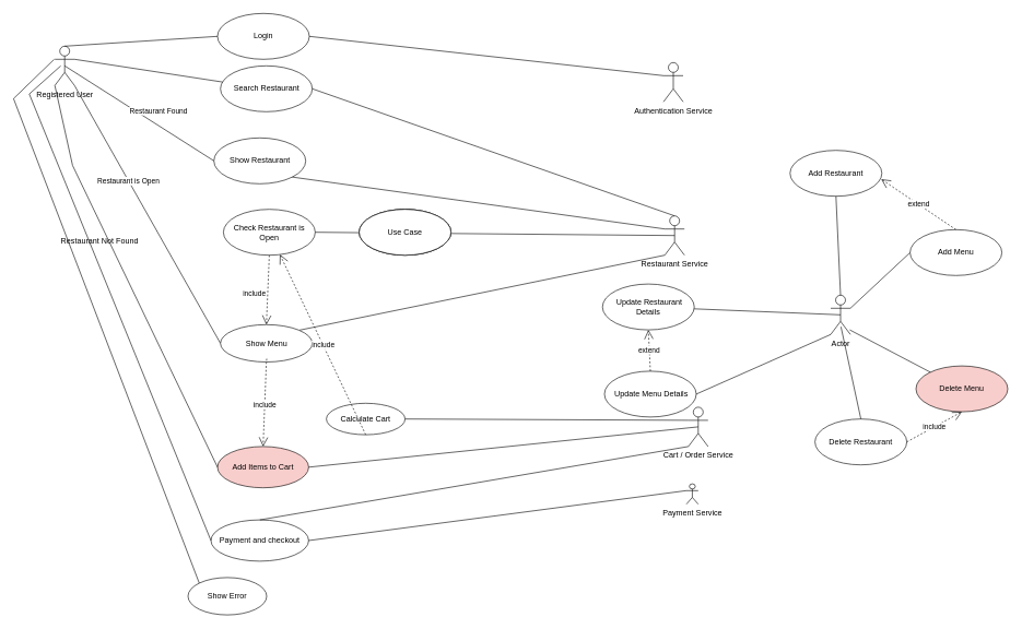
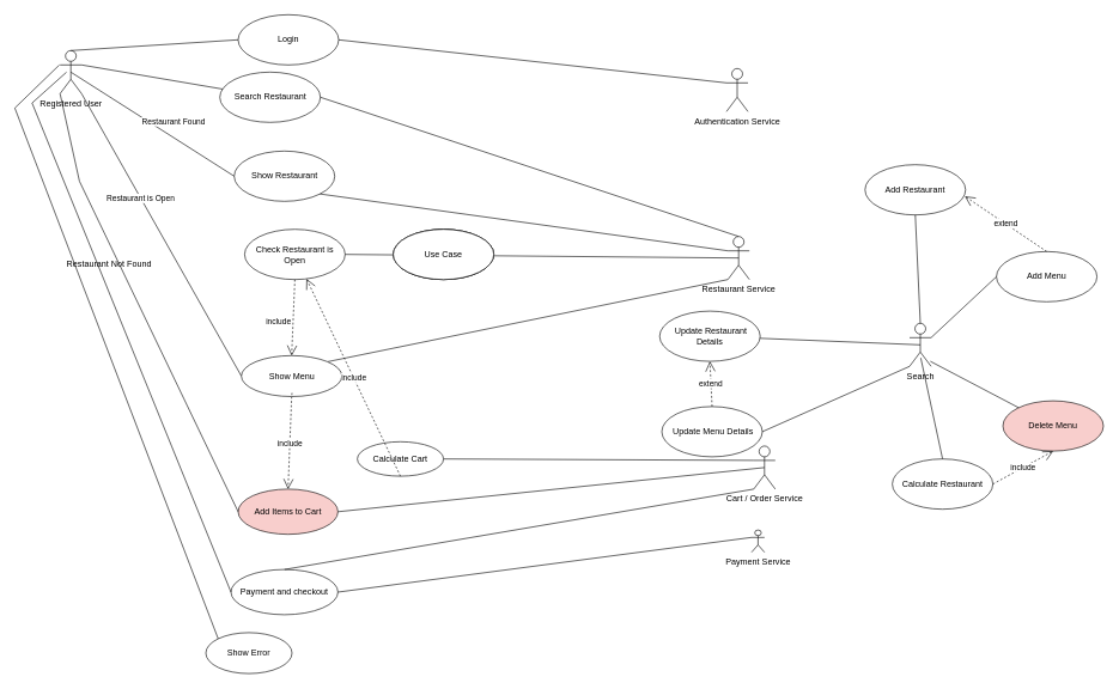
  <mxCell id="0" />
  <mxCell id="1" parent="0" />
  <mxCell id="2" value="Registered User" style="shape=umlActor;verticalLabelPosition=bottom;verticalAlign=top;html=1;" parent="1" vertex="1"><mxGeometry x="83" y="70" width="30" height="60" as="geometry" /></mxCell>
  <mxCell id="3" value="Login" style="ellipse;whiteSpace=wrap;html=1;" parent="1" vertex="1"><mxGeometry x="331" y="20" width="140" height="70" as="geometry" /></mxCell>
- <mxCell id="4" value="Search Restaurant" style="ellipse;whiteSpace=wrap;html=1;" parent="1" vertex="1"><mxGeometry x="335.5" y="100" width="140" height="70" as="geometry" /></mxCell>
+ <mxCell id="4" value="Search Restaurant" style="ellipse;whiteSpace=wrap;html=1;" parent="1" vertex="1"><mxGeometry x="305.5" y="100" width="140" height="70" as="geometry" /></mxCell>
  <mxCell id="5" value="Show Restaurant" style="ellipse;whiteSpace=wrap;html=1;" parent="1" vertex="1"><mxGeometry x="325.5" y="210" width="140" height="70" as="geometry" /></mxCell>
  <mxCell id="6" value="" style="endArrow=none;html=1;rounded=0;entryX=1;entryY=0.5;entryDx=0;entryDy=0;exitX=0.5;exitY=0;exitDx=0;exitDy=0;exitPerimeter=0;" parent="1" source="9" target="4" edge="1"><mxGeometry width="50" height="50" relative="1" as="geometry"><mxPoint x="810" y="300" as="sourcePoint" /><mxPoint x="529" y="197" as="targetPoint" /><Array as="points" /></mxGeometry></mxCell>
  <mxCell id="7" value="" style="endArrow=none;html=1;rounded=0;exitX=1;exitY=0.333;exitDx=0;exitDy=0;exitPerimeter=0;" parent="1" source="2" target="4" edge="1"><mxGeometry width="50" height="50" relative="1" as="geometry"><mxPoint x="80" y="93" as="sourcePoint" /><mxPoint x="397" y="230" as="targetPoint" /><Array as="points" /></mxGeometry></mxCell>
  <mxCell id="8" value="" style="endArrow=none;html=1;rounded=0;exitX=0.5;exitY=0;exitDx=0;exitDy=0;exitPerimeter=0;entryX=0;entryY=0.5;entryDx=0;entryDy=0;" parent="1" source="2" target="3" edge="1"><mxGeometry width="50" height="50" relative="1" as="geometry"><mxPoint x="172" y="116" as="sourcePoint" /><mxPoint x="328" y="114" as="targetPoint" /></mxGeometry></mxCell>
  <mxCell id="9" value="Restaurant Service" style="shape=umlActor;verticalLabelPosition=bottom;verticalAlign=top;html=1;" parent="1" vertex="1"><mxGeometry x="1013" y="329" width="30" height="60" as="geometry" /></mxCell>
  <mxCell id="10" value="Check Restaurant is Open" style="ellipse;whiteSpace=wrap;html=1;" parent="1" vertex="1"><mxGeometry x="340" y="319" width="140" height="70" as="geometry" /></mxCell>
  <mxCell id="11" value="" style="endArrow=none;html=1;rounded=0;exitX=1;exitY=0.5;exitDx=0;exitDy=0;entryX=0.5;entryY=0.5;entryDx=0;entryDy=0;entryPerimeter=0;" parent="1" source="10" target="9" edge="1"><mxGeometry width="50" height="50" relative="1" as="geometry"><mxPoint x="347" y="362" as="sourcePoint" /><mxPoint x="796" y="392" as="targetPoint" /><Array as="points" /></mxGeometry></mxCell>
  <mxCell id="12" value="Show Error" style="ellipse;whiteSpace=wrap;html=1;" parent="1" vertex="1"><mxGeometry x="286" y="881" width="120" height="57" as="geometry" /></mxCell>
  <mxCell id="13" value="" style="endArrow=none;html=1;rounded=0;exitX=0;exitY=0;exitDx=0;exitDy=0;" parent="1" source="12" edge="1"><mxGeometry width="50" height="50" relative="1" as="geometry"><mxPoint x="372" y="1056" as="sourcePoint" /><mxPoint x="82" y="90" as="targetPoint" /><Array as="points"><mxPoint x="20" y="150" /></Array></mxGeometry></mxCell>
  <mxCell id="14" value="" style="endArrow=none;html=1;rounded=0;exitX=0;exitY=0.5;exitDx=0;exitDy=0;entryX=0.5;entryY=0.5;entryDx=0;entryDy=0;entryPerimeter=0;" parent="1" source="5" target="2" edge="1"><mxGeometry width="50" height="50" relative="1" as="geometry"><mxPoint x="315" y="271.5" as="sourcePoint" /><mxPoint x="62" y="114" as="targetPoint" /></mxGeometry></mxCell>
  <mxCell id="15" value="Restaurant Found" style="edgeLabel;html=1;align=center;verticalAlign=middle;resizable=0;points=[];rotation=0;" parent="14" vertex="1" connectable="0"><mxGeometry x="0.154" y="1" relative="1" as="geometry"><mxPoint x="47" y="7" as="offset" /></mxGeometry></mxCell>
  <mxCell id="16" value="include" style="endArrow=open;endSize=12;dashed=1;html=1;rounded=0;entryX=0.5;entryY=0;entryDx=0;entryDy=0;startArrow=none;exitX=0.5;exitY=1;exitDx=0;exitDy=0;" parent="1" source="10" target="32" edge="1"><mxGeometry x="0.126" y="-20" width="160" relative="1" as="geometry"><mxPoint x="474" y="441" as="sourcePoint" /><mxPoint x="452" y="423" as="targetPoint" /><mxPoint as="offset" /></mxGeometry></mxCell>
  <mxCell id="17" value="Restaurant Not Found" style="text;html=1;align=center;verticalAlign=middle;resizable=0;points=[];autosize=1;strokeColor=none;fillColor=none;" parent="1" vertex="1"><mxGeometry x="83" y="355" width="136" height="26" as="geometry" /></mxCell>
  <mxCell id="18" value="" style="endArrow=none;html=1;rounded=0;exitX=1;exitY=0;exitDx=0;exitDy=0;entryX=0;entryY=1;entryDx=0;entryDy=0;entryPerimeter=0;" parent="1" source="32" target="9" edge="1"><mxGeometry width="50" height="50" relative="1" as="geometry"><mxPoint x="347" y="566" as="sourcePoint" /><mxPoint x="650" y="418" as="targetPoint" /></mxGeometry></mxCell>
  <mxCell id="19" value="Payment Service" style="shape=umlActor;verticalLabelPosition=bottom;verticalAlign=top;html=1;outlineConnect=0;" parent="1" vertex="1"><mxGeometry x="1046" y="738" width="18" height="31" as="geometry" /></mxCell>
  <mxCell id="20" value="Add Items to Cart" style="ellipse;whiteSpace=wrap;html=1;fillColor=#f8cecc;" parent="1" vertex="1"><mxGeometry x="331" y="681" width="139" height="63" as="geometry" /></mxCell>
  <mxCell id="21" value="Payment and checkout" style="ellipse;whiteSpace=wrap;html=1;" parent="1" vertex="1"><mxGeometry x="321" y="793" width="149" height="63" as="geometry" /></mxCell>
  <mxCell id="22" value="" style="endArrow=none;html=1;rounded=0;exitX=1;exitY=0.5;exitDx=0;exitDy=0;entryX=0;entryY=0.333;entryDx=0;entryDy=0;entryPerimeter=0;" parent="1" source="21" target="19" edge="1"><mxGeometry width="50" height="50" relative="1" as="geometry"><mxPoint x="350" y="670" as="sourcePoint" /><mxPoint x="862" y="522" as="targetPoint" /><Array as="points" /></mxGeometry></mxCell>
  <mxCell id="23" value="Cart / Order Service" style="shape=umlActor;verticalLabelPosition=bottom;verticalAlign=top;html=1;outlineConnect=0;" parent="1" vertex="1"><mxGeometry x="1049" y="621" width="30" height="60" as="geometry" /></mxCell>
  <mxCell id="24" value="" style="endArrow=none;html=1;rounded=0;exitX=1;exitY=0.5;exitDx=0;exitDy=0;entryX=0.5;entryY=0.5;entryDx=0;entryDy=0;entryPerimeter=0;" parent="1" source="20" target="23" edge="1"><mxGeometry width="50" height="50" relative="1" as="geometry"><mxPoint x="469" y="670" as="sourcePoint" /><mxPoint x="528" y="612" as="targetPoint" /></mxGeometry></mxCell>
  <mxCell id="25" value="include" style="endArrow=open;endSize=12;dashed=1;html=1;rounded=0;entryX=0.5;entryY=0;entryDx=0;entryDy=0;exitX=0.5;exitY=1;exitDx=0;exitDy=0;" parent="1" source="32" target="20" edge="1"><mxGeometry width="160" relative="1" as="geometry"><mxPoint x="417" y="658" as="sourcePoint" /><mxPoint x="407.5" y="552" as="targetPoint" /></mxGeometry></mxCell>
  <mxCell id="26" value="" style="endArrow=none;html=1;rounded=0;entryX=0;entryY=0.333;entryDx=0;entryDy=0;entryPerimeter=0;exitX=1;exitY=1;exitDx=0;exitDy=0;" parent="1" source="5" target="9" edge="1"><mxGeometry width="50" height="50" relative="1" as="geometry"><mxPoint x="452" y="334" as="sourcePoint" /><mxPoint x="468" y="258" as="targetPoint" /></mxGeometry></mxCell>
  <mxCell id="27" value="Calculate Cart" style="ellipse;whiteSpace=wrap;html=1;" parent="1" vertex="1"><mxGeometry x="497" y="615" width="120" height="48" as="geometry" /></mxCell>
  <mxCell id="28" value="" style="endArrow=none;html=1;rounded=0;exitX=1;exitY=0.5;exitDx=0;exitDy=0;entryX=0;entryY=0.333;entryDx=0;entryDy=0;entryPerimeter=0;" parent="1" source="27" target="23" edge="1"><mxGeometry width="50" height="50" relative="1" as="geometry"><mxPoint x="505" y="538" as="sourcePoint" /><mxPoint x="555" y="488" as="targetPoint" /></mxGeometry></mxCell>
  <mxCell id="29" value="" style="endArrow=none;html=1;rounded=0;entryX=0;entryY=0.5;entryDx=0;entryDy=0;exitX=1;exitY=1;exitDx=0;exitDy=0;exitPerimeter=0;" parent="1" source="2" target="32" edge="1"><mxGeometry width="50" height="50" relative="1" as="geometry"><mxPoint x="90" y="164" as="sourcePoint" /><mxPoint x="338" y="124" as="targetPoint" /></mxGeometry></mxCell>
  <mxCell id="30" value="Restaurant is Open" style="edgeLabel;html=1;align=center;verticalAlign=middle;resizable=0;points=[];" parent="29" vertex="1" connectable="0"><mxGeometry x="-0.266" relative="1" as="geometry"><mxPoint y="1" as="offset" /></mxGeometry></mxCell>
  <mxCell id="31" value="" style="endArrow=none;html=1;rounded=0;entryX=0;entryY=0.5;entryDx=0;entryDy=0;exitX=0;exitY=1;exitDx=0;exitDy=0;exitPerimeter=0;" parent="1" source="2" target="20" edge="1"><mxGeometry width="50" height="50" relative="1" as="geometry"><mxPoint x="84" y="165" as="sourcePoint" /><mxPoint x="341" y="587.5" as="targetPoint" /><Array as="points"><mxPoint x="110" y="252" /></Array></mxGeometry></mxCell>
  <mxCell id="32" value="Show Menu" style="ellipse;whiteSpace=wrap;html=1;" parent="1" vertex="1"><mxGeometry x="335.5" y="495" width="140" height="57" as="geometry" /></mxCell>
  <mxCell id="33" value="" style="endArrow=none;endSize=12;dashed=1;html=1;rounded=0;entryX=0.5;entryY=1;entryDx=0;entryDy=0;" parent="1" target="32" edge="1"><mxGeometry x="0.044" y="-8" width="160" relative="1" as="geometry"><mxPoint x="406" y="547" as="sourcePoint" /><mxPoint x="413" y="359" as="targetPoint" /><mxPoint as="offset" /></mxGeometry></mxCell>
  <mxCell id="34" value="Authentication Service" style="shape=umlActor;verticalLabelPosition=bottom;verticalAlign=top;html=1;" parent="1" vertex="1"><mxGeometry x="1011" y="95" width="30" height="60" as="geometry" /></mxCell>
  <mxCell id="35" value="" style="endArrow=none;html=1;rounded=0;entryX=1;entryY=0.5;entryDx=0;entryDy=0;exitX=0;exitY=0.333;exitDx=0;exitDy=0;exitPerimeter=0;" parent="1" source="34" target="3" edge="1"><mxGeometry width="50" height="50" relative="1" as="geometry"><mxPoint x="820" y="310" as="sourcePoint" /><mxPoint x="485.5" y="145" as="targetPoint" /><Array as="points" /></mxGeometry></mxCell>
  <mxCell id="36" value="include" style="endArrow=open;endSize=12;dashed=1;html=1;rounded=0;exitX=0.5;exitY=1;exitDx=0;exitDy=0;" parent="1" source="27" target="10" edge="1"><mxGeometry width="160" relative="1" as="geometry"><mxPoint x="467" y="772" as="sourcePoint" /><mxPoint x="415.5" y="562" as="targetPoint" /></mxGeometry></mxCell>
  <mxCell id="37" value="" style="endArrow=none;html=1;rounded=0;exitX=0;exitY=0.5;exitDx=0;exitDy=0;" parent="1" source="21" edge="1"><mxGeometry width="50" height="50" relative="1" as="geometry"><mxPoint x="312.552" y="899.845" as="sourcePoint" /><mxPoint x="92" y="100" as="targetPoint" /><Array as="points"><mxPoint x="44" y="143" /></Array></mxGeometry></mxCell>
  <mxCell id="38" value="" style="endArrow=none;html=1;rounded=0;exitX=0.5;exitY=0;exitDx=0;exitDy=0;entryX=0;entryY=1;entryDx=0;entryDy=0;entryPerimeter=0;" parent="1" source="21" target="23" edge="1"><mxGeometry width="50" height="50" relative="1" as="geometry"><mxPoint x="480" y="834.5" as="sourcePoint" /><mxPoint x="1056" y="758.333" as="targetPoint" /><Array as="points" /></mxGeometry></mxCell>
- <mxCell id="39" value="Actor" style="shape=umlActor;verticalLabelPosition=bottom;verticalAlign=top;html=1;" parent="1" vertex="1"><mxGeometry x="1266" y="450" width="30" height="60" as="geometry" /></mxCell>
+ <mxCell id="39" value="Search" style="shape=umlActor;verticalLabelPosition=bottom;verticalAlign=top;html=1;" parent="1" vertex="1"><mxGeometry x="1266" y="450" width="30" height="60" as="geometry" /></mxCell>
  <mxCell id="40" value="Add Restaurant" style="ellipse;whiteSpace=wrap;html=1;" parent="1" vertex="1"><mxGeometry x="1204" y="229" width="140" height="70" as="geometry" /></mxCell>
  <mxCell id="41" value="Use Case" style="ellipse;whiteSpace=wrap;html=1;" parent="1" vertex="1"><mxGeometry x="547" y="319" width="140" height="70" as="geometry" /></mxCell>
  <mxCell id="42" value="Use Case" style="ellipse;whiteSpace=wrap;html=1;" parent="1" vertex="1"><mxGeometry x="547" y="319" width="140" height="70" as="geometry" /></mxCell>
- <mxCell id="43" value="Delete Restaurant" style="ellipse;whiteSpace=wrap;html=1;" parent="1" vertex="1"><mxGeometry x="1242" y="639" width="140" height="70" as="geometry" /></mxCell>
+ <mxCell id="43" value="Calculate Restaurant" style="ellipse;whiteSpace=wrap;html=1;" parent="1" vertex="1"><mxGeometry x="1242" y="639" width="140" height="70" as="geometry" /></mxCell>
  <mxCell id="44" value="" style="endArrow=none;html=1;rounded=0;entryX=0.5;entryY=1;entryDx=0;entryDy=0;exitX=0.5;exitY=0;exitDx=0;exitDy=0;exitPerimeter=0;" parent="1" source="39" target="40" edge="1"><mxGeometry width="50" height="50" relative="1" as="geometry"><mxPoint x="1038" y="339" as="sourcePoint" /><mxPoint x="485.5" y="145" as="targetPoint" /><Array as="points" /></mxGeometry></mxCell>
  <mxCell id="45" value="" style="endArrow=none;html=1;rounded=0;entryX=0.521;entryY=0.803;entryDx=0;entryDy=0;exitX=0.5;exitY=0;exitDx=0;exitDy=0;entryPerimeter=0;" parent="1" source="43" target="39" edge="1"><mxGeometry width="50" height="50" relative="1" as="geometry"><mxPoint x="1299" y="633" as="sourcePoint" /><mxPoint x="495.5" y="155" as="targetPoint" /><Array as="points" /></mxGeometry></mxCell>
  <mxCell id="46" value="Use Case" style="ellipse;whiteSpace=wrap;html=1;" parent="1" vertex="1"><mxGeometry x="547" y="319" width="140" height="70" as="geometry" /></mxCell>
  <mxCell id="47" value="&amp;nbsp;Update Restaurant Details" style="ellipse;whiteSpace=wrap;html=1;" parent="1" vertex="1"><mxGeometry x="918" y="433" width="140" height="70" as="geometry" /></mxCell>
  <mxCell id="48" value="&amp;nbsp;Update Menu Details" style="ellipse;whiteSpace=wrap;html=1;" parent="1" vertex="1"><mxGeometry x="921" y="566" width="140" height="70" as="geometry" /></mxCell>
  <mxCell id="49" value="extend" style="endArrow=open;endSize=12;dashed=1;html=1;rounded=0;exitX=0.5;exitY=0;exitDx=0;exitDy=0;entryX=0.5;entryY=1;entryDx=0;entryDy=0;" parent="1" source="48" target="47" edge="1"><mxGeometry width="160" relative="1" as="geometry"><mxPoint x="456.011" y="819.002" as="sourcePoint" /><mxPoint x="551.966" y="672.234" as="targetPoint" /></mxGeometry></mxCell>
  <mxCell id="50" value="" style="endArrow=none;html=1;rounded=0;exitX=0.5;exitY=0.5;exitDx=0;exitDy=0;exitPerimeter=0;" edge="1" parent="1" source="39" target="47"><mxGeometry width="50" height="50" relative="1" as="geometry"><mxPoint x="1291" y="460" as="sourcePoint" /><mxPoint x="1284" y="309" as="targetPoint" /><Array as="points" /></mxGeometry></mxCell>
  <mxCell id="51" value="" style="endArrow=none;html=1;rounded=0;entryX=1;entryY=0.5;entryDx=0;entryDy=0;exitX=0;exitY=1;exitDx=0;exitDy=0;exitPerimeter=0;" edge="1" parent="1" source="39" target="48"><mxGeometry width="50" height="50" relative="1" as="geometry"><mxPoint x="1301" y="470" as="sourcePoint" /><mxPoint x="1294" y="319" as="targetPoint" /><Array as="points" /></mxGeometry></mxCell>
  <mxCell id="52" value="Delete Menu" style="ellipse;whiteSpace=wrap;html=1;fillColor=#f8cecc;" vertex="1" parent="1"><mxGeometry x="1396" y="558" width="140" height="70" as="geometry" /></mxCell>
  <mxCell id="53" value="Add Menu" style="ellipse;whiteSpace=wrap;html=1;" vertex="1" parent="1"><mxGeometry x="1387" y="350" width="140" height="70" as="geometry" /></mxCell>
  <mxCell id="54" value="" style="endArrow=none;html=1;rounded=0;entryX=0;entryY=0.5;entryDx=0;entryDy=0;exitX=1;exitY=0.333;exitDx=0;exitDy=0;exitPerimeter=0;" edge="1" parent="1" source="39" target="53"><mxGeometry width="50" height="50" relative="1" as="geometry"><mxPoint x="1311" y="480" as="sourcePoint" /><mxPoint x="1304" y="329" as="targetPoint" /><Array as="points" /></mxGeometry></mxCell>
  <mxCell id="55" value="" style="endArrow=none;html=1;rounded=0;entryX=0.967;entryY=0.883;entryDx=0;entryDy=0;entryPerimeter=0;" edge="1" parent="1" source="52" target="39"><mxGeometry width="50" height="50" relative="1" as="geometry"><mxPoint x="1321" y="490" as="sourcePoint" /><mxPoint x="1314" y="339" as="targetPoint" /><Array as="points" /></mxGeometry></mxCell>
  <mxCell id="56" value="extend" style="endArrow=open;endSize=12;dashed=1;html=1;rounded=0;exitX=0.5;exitY=0;exitDx=0;exitDy=0;entryX=0.993;entryY=0.629;entryDx=0;entryDy=0;entryPerimeter=0;" edge="1" parent="1" source="53" target="40"><mxGeometry width="160" relative="1" as="geometry"><mxPoint x="1349" y="397" as="sourcePoint" /><mxPoint x="1346" y="334" as="targetPoint" /></mxGeometry></mxCell>
  <mxCell id="57" value="include" style="endArrow=open;endSize=12;dashed=1;html=1;rounded=0;exitX=1;exitY=0.5;exitDx=0;exitDy=0;entryX=0.5;entryY=1;entryDx=0;entryDy=0;" edge="1" parent="1" source="43" target="52"><mxGeometry width="160" relative="1" as="geometry"><mxPoint x="1011" y="586" as="sourcePoint" /><mxPoint x="1008" y="523" as="targetPoint" /></mxGeometry></mxCell>
